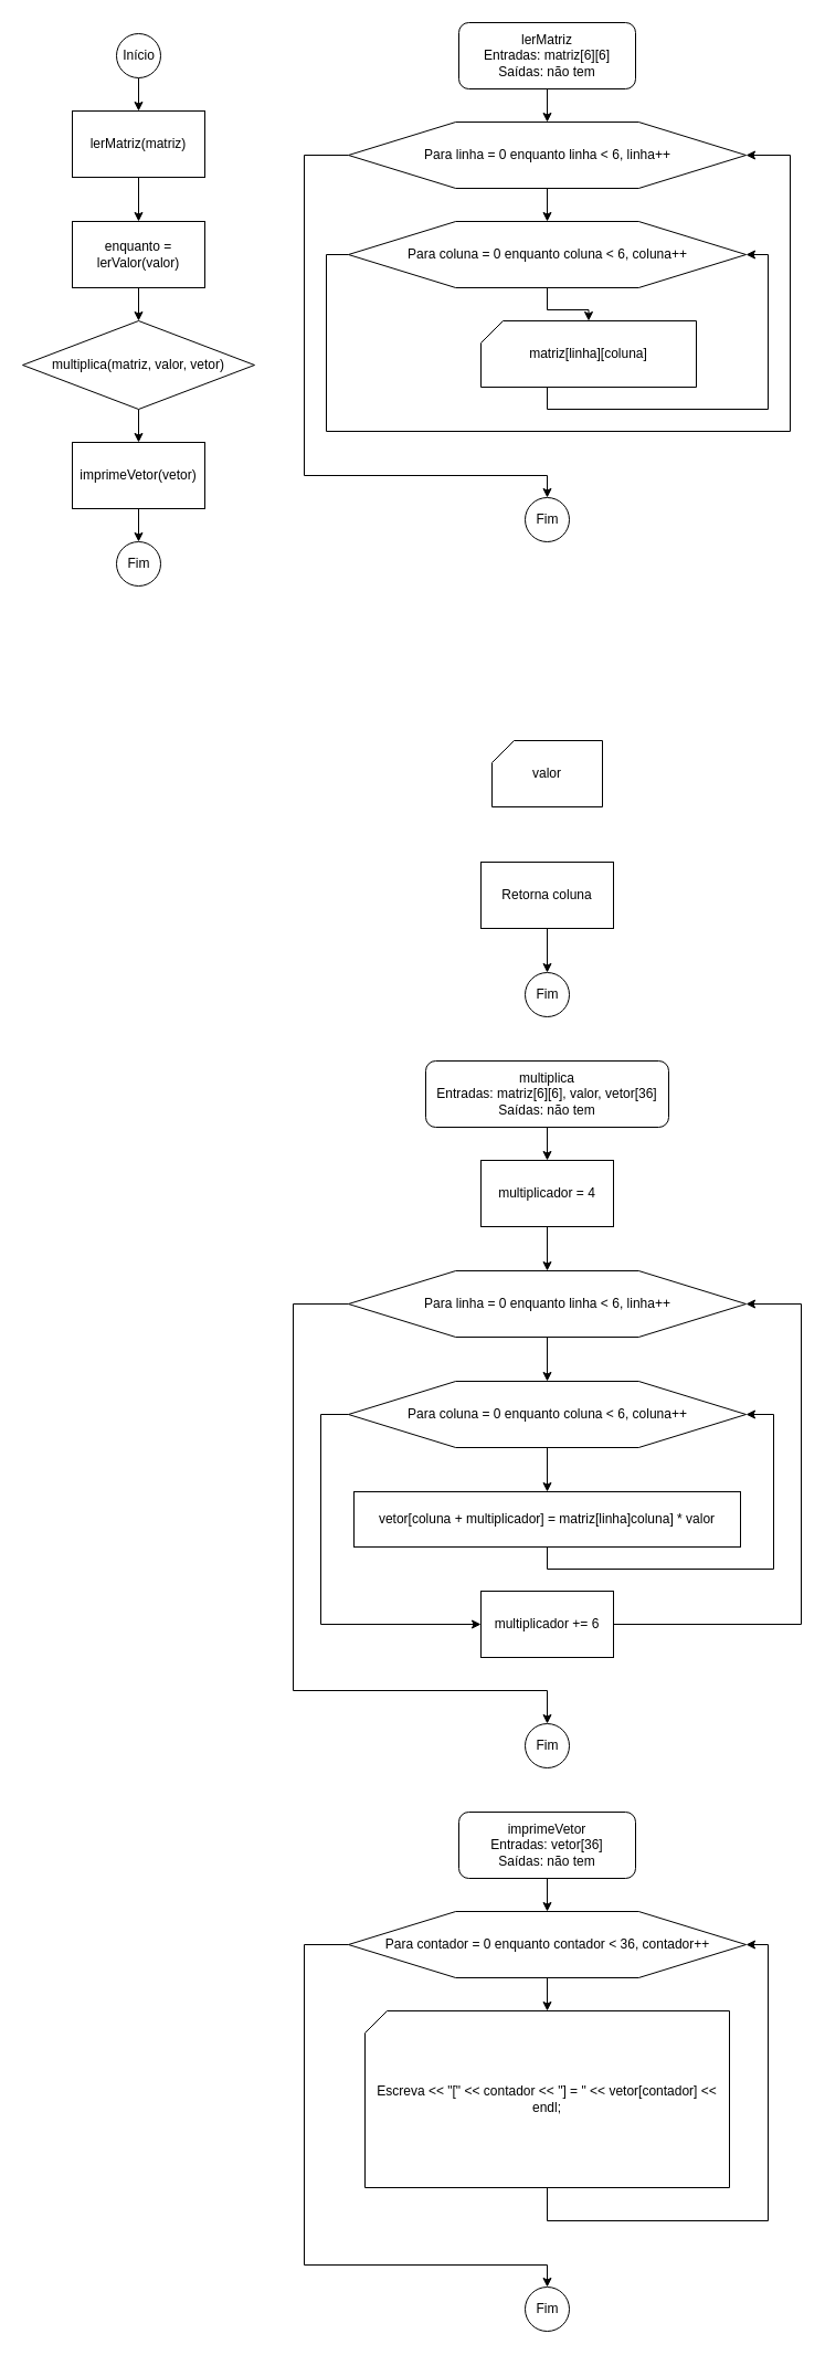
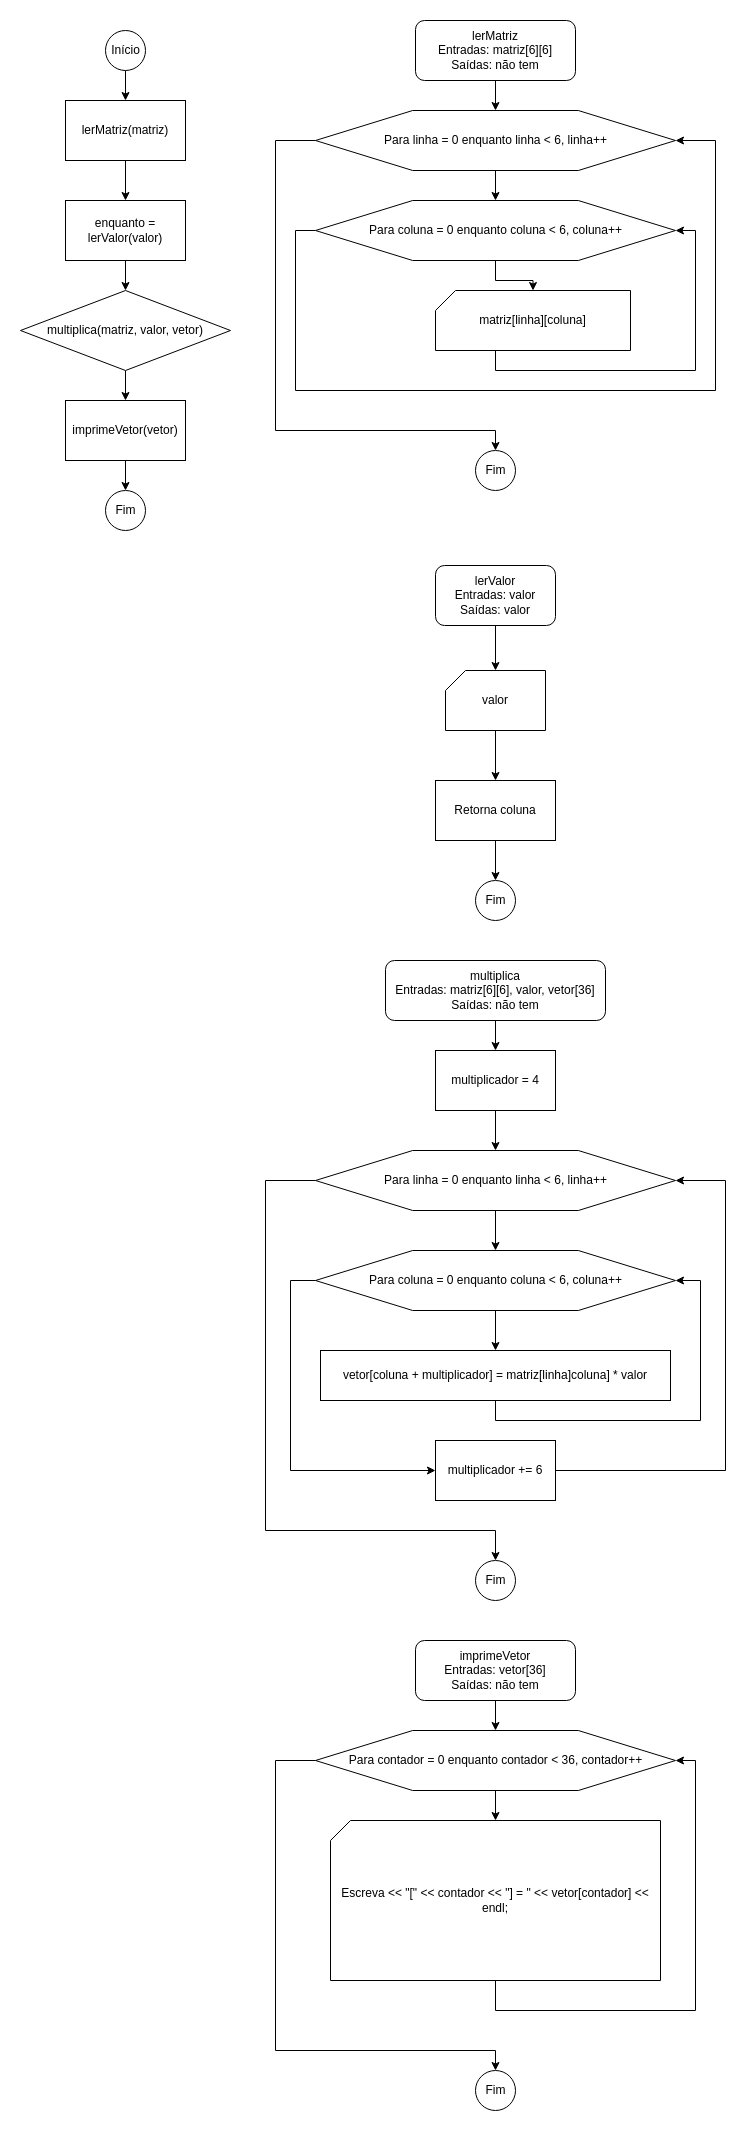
  <mxCell id="0" />
  <mxCell id="1" parent="0" />
  <mxCell id="2" value="" style="edgeStyle=orthogonalEdgeStyle;rounded=0;orthogonalLoop=1;jettySize=auto;html=1;" edge="1" parent="1" source="3" target="5"><mxGeometry relative="1" as="geometry" /></mxCell>
  <mxCell id="3" value="Início" style="verticalLabelPosition=middle;verticalAlign=middle;html=1;shape=mxgraph.flowchart.on-page_reference;labelPosition=center;align=center;" parent="1" vertex="1"><mxGeometry x="105" y="30" width="40" height="40" as="geometry" /></mxCell>
  <mxCell id="4" value="" style="edgeStyle=orthogonalEdgeStyle;rounded=0;orthogonalLoop=1;jettySize=auto;html=1;" edge="1" parent="1" source="5" target="7"><mxGeometry relative="1" as="geometry" /></mxCell>
  <mxCell id="5" value="lerMatriz(matriz)" style="rounded=0;whiteSpace=wrap;html=1;" vertex="1" parent="1"><mxGeometry x="65" y="100" width="120" height="60" as="geometry" /></mxCell>
  <mxCell id="6" value="" style="edgeStyle=orthogonalEdgeStyle;rounded=0;orthogonalLoop=1;jettySize=auto;html=1;" edge="1" parent="1" source="7" target="9"><mxGeometry relative="1" as="geometry" /></mxCell>
  <mxCell id="7" value="enquanto = lerValor(valor)" style="rounded=0;whiteSpace=wrap;html=1;" vertex="1" parent="1"><mxGeometry x="65" y="200" width="120" height="60" as="geometry" /></mxCell>
  <mxCell id="8" value="" style="edgeStyle=orthogonalEdgeStyle;rounded=0;orthogonalLoop=1;jettySize=auto;html=1;" edge="1" parent="1" source="9" target="11"><mxGeometry relative="1" as="geometry" /></mxCell>
  <mxCell id="9" value="multiplica(matriz, valor, vetor)" style="rhombus;whiteSpace=wrap;html=1;" vertex="1" parent="1"><mxGeometry x="20" y="290" width="210" height="80" as="geometry" /></mxCell>
  <mxCell id="10" value="" style="edgeStyle=orthogonalEdgeStyle;rounded=0;orthogonalLoop=1;jettySize=auto;html=1;" edge="1" parent="1" source="11" target="12"><mxGeometry relative="1" as="geometry" /></mxCell>
  <mxCell id="11" value="imprimeVetor(vetor)" style="rounded=0;whiteSpace=wrap;html=1;" vertex="1" parent="1"><mxGeometry x="65" y="400" width="120" height="60" as="geometry" /></mxCell>
  <mxCell id="12" value="Fim" style="verticalLabelPosition=middle;verticalAlign=middle;html=1;shape=mxgraph.flowchart.on-page_reference;labelPosition=center;align=center;" vertex="1" parent="1"><mxGeometry x="105" y="490" width="40" height="40" as="geometry" /></mxCell>
  <mxCell id="13" value="" style="edgeStyle=orthogonalEdgeStyle;rounded=0;orthogonalLoop=1;jettySize=auto;html=1;" edge="1" parent="1" source="14" target="17"><mxGeometry relative="1" as="geometry" /></mxCell>
  <mxCell id="14" value="lerMatriz&lt;br&gt;Entradas: matriz[6][6]&lt;br&gt;Saídas: não tem" style="rounded=1;whiteSpace=wrap;html=1;" vertex="1" parent="1"><mxGeometry x="415" y="20" width="160" height="60" as="geometry" /></mxCell>
  <mxCell id="15" value="" style="edgeStyle=orthogonalEdgeStyle;rounded=0;orthogonalLoop=1;jettySize=auto;html=1;" edge="1" parent="1" source="17" target="20"><mxGeometry relative="1" as="geometry" /></mxCell>
  <mxCell id="16" style="edgeStyle=orthogonalEdgeStyle;rounded=0;orthogonalLoop=1;jettySize=auto;html=1;" edge="1" parent="1" source="17" target="23"><mxGeometry relative="1" as="geometry"><Array as="points"><mxPoint x="275" y="140" /><mxPoint x="275" y="430" /><mxPoint x="495" y="430" /></Array></mxGeometry></mxCell>
  <mxCell id="17" value="Para linha = 0 enquanto linha &amp;lt; 6, linha++" style="verticalLabelPosition=middle;verticalAlign=middle;html=1;shape=hexagon;perimeter=hexagonPerimeter2;arcSize=6;size=0.27;labelPosition=center;align=center;" vertex="1" parent="1"><mxGeometry x="315" y="110" width="360" height="60" as="geometry" /></mxCell>
  <mxCell id="18" value="" style="edgeStyle=orthogonalEdgeStyle;rounded=0;orthogonalLoop=1;jettySize=auto;html=1;" edge="1" parent="1" source="20" target="22"><mxGeometry relative="1" as="geometry" /></mxCell>
  <mxCell id="19" style="edgeStyle=orthogonalEdgeStyle;rounded=0;orthogonalLoop=1;jettySize=auto;html=1;entryX=1;entryY=0.5;entryDx=0;entryDy=0;" edge="1" parent="1" source="20" target="17"><mxGeometry relative="1" as="geometry"><Array as="points"><mxPoint x="295" y="230" /><mxPoint x="295" y="390" /><mxPoint x="715" y="390" /><mxPoint x="715" y="140" /></Array></mxGeometry></mxCell>
  <mxCell id="20" value="Para coluna = 0 enquanto coluna &amp;lt; 6, coluna++" style="verticalLabelPosition=middle;verticalAlign=middle;html=1;shape=hexagon;perimeter=hexagonPerimeter2;arcSize=6;size=0.27;labelPosition=center;align=center;" vertex="1" parent="1"><mxGeometry x="315" y="200" width="360" height="60" as="geometry" /></mxCell>
  <mxCell id="21" style="edgeStyle=orthogonalEdgeStyle;rounded=0;orthogonalLoop=1;jettySize=auto;html=1;entryX=1;entryY=0.5;entryDx=0;entryDy=0;" edge="1" parent="1" source="22" target="20"><mxGeometry relative="1" as="geometry"><Array as="points"><mxPoint x="495" y="370" /><mxPoint x="695" y="370" /><mxPoint x="695" y="230" /></Array></mxGeometry></mxCell>
  <mxCell id="22" value="matriz[linha][coluna]" style="verticalLabelPosition=middle;verticalAlign=middle;html=1;shape=card;whiteSpace=wrap;size=20;arcSize=12;labelPosition=center;align=center;" vertex="1" parent="1"><mxGeometry x="435" y="290" width="195" height="60" as="geometry" /></mxCell>
  <mxCell id="23" value="Fim" style="verticalLabelPosition=middle;verticalAlign=middle;html=1;shape=mxgraph.flowchart.on-page_reference;labelPosition=center;align=center;" vertex="1" parent="1"><mxGeometry x="475" y="450" width="40" height="40" as="geometry" /></mxCell>
+ <mxCell id="24" value="" style="edgeStyle=orthogonalEdgeStyle;rounded=0;orthogonalLoop=1;jettySize=auto;html=1;" edge="1" parent="1" source="25" target="27"><mxGeometry relative="1" as="geometry" /></mxCell>
+ <mxCell id="25" value="lerValor&lt;br&gt;Entradas: valor&lt;br&gt;Saídas: valor" style="rounded=1;whiteSpace=wrap;html=1;" vertex="1" parent="1"><mxGeometry x="435" y="565" width="120" height="60" as="geometry" /></mxCell>
+ <mxCell id="26" value="" style="edgeStyle=orthogonalEdgeStyle;rounded=0;orthogonalLoop=1;jettySize=auto;html=1;" edge="1" parent="1" source="27" target="29"><mxGeometry relative="1" as="geometry" /></mxCell>
  <mxCell id="27" value="valor" style="verticalLabelPosition=middle;verticalAlign=middle;html=1;shape=card;whiteSpace=wrap;size=20;arcSize=12;labelPosition=center;align=center;" vertex="1" parent="1"><mxGeometry x="445" y="670" width="100" height="60" as="geometry" /></mxCell>
  <mxCell id="28" value="" style="edgeStyle=orthogonalEdgeStyle;rounded=0;orthogonalLoop=1;jettySize=auto;html=1;" edge="1" parent="1" source="29" target="30"><mxGeometry relative="1" as="geometry" /></mxCell>
  <mxCell id="29" value="Retorna coluna" style="rounded=0;whiteSpace=wrap;html=1;" vertex="1" parent="1"><mxGeometry x="435" y="780" width="120" height="60" as="geometry" /></mxCell>
  <mxCell id="30" value="Fim" style="verticalLabelPosition=middle;verticalAlign=middle;html=1;shape=mxgraph.flowchart.on-page_reference;labelPosition=center;align=center;" vertex="1" parent="1"><mxGeometry x="475" y="880" width="40" height="40" as="geometry" /></mxCell>
  <mxCell id="31" value="" style="edgeStyle=orthogonalEdgeStyle;rounded=0;orthogonalLoop=1;jettySize=auto;html=1;" edge="1" parent="1" source="32" target="44"><mxGeometry relative="1" as="geometry" /></mxCell>
  <mxCell id="32" value="multiplica&lt;br&gt;Entradas: matriz[6][6], valor, vetor[36]&lt;br&gt;Saídas: não tem" style="rounded=1;whiteSpace=wrap;html=1;" vertex="1" parent="1"><mxGeometry x="385" y="960" width="220" height="60" as="geometry" /></mxCell>
  <mxCell id="33" value="" style="edgeStyle=orthogonalEdgeStyle;rounded=0;orthogonalLoop=1;jettySize=auto;html=1;" edge="1" parent="1" source="35" target="38"><mxGeometry relative="1" as="geometry" /></mxCell>
  <mxCell id="34" style="edgeStyle=orthogonalEdgeStyle;rounded=0;orthogonalLoop=1;jettySize=auto;html=1;entryX=0.5;entryY=0;entryDx=0;entryDy=0;entryPerimeter=0;" edge="1" parent="1" source="35" target="45"><mxGeometry relative="1" as="geometry"><Array as="points"><mxPoint x="265" y="1180" /><mxPoint x="265" y="1530" /><mxPoint x="495" y="1530" /></Array></mxGeometry></mxCell>
  <mxCell id="35" value="Para linha = 0 enquanto linha &amp;lt; 6, linha++" style="verticalLabelPosition=middle;verticalAlign=middle;html=1;shape=hexagon;perimeter=hexagonPerimeter2;arcSize=6;size=0.27;labelPosition=center;align=center;" vertex="1" parent="1"><mxGeometry x="315" y="1150" width="360" height="60" as="geometry" /></mxCell>
  <mxCell id="36" value="" style="edgeStyle=orthogonalEdgeStyle;rounded=0;orthogonalLoop=1;jettySize=auto;html=1;" edge="1" parent="1" source="38" target="40"><mxGeometry relative="1" as="geometry" /></mxCell>
  <mxCell id="37" style="edgeStyle=orthogonalEdgeStyle;rounded=0;orthogonalLoop=1;jettySize=auto;html=1;" edge="1" parent="1" source="38" target="42"><mxGeometry relative="1" as="geometry"><Array as="points"><mxPoint x="290" y="1280" /><mxPoint x="290" y="1470" /></Array></mxGeometry></mxCell>
  <mxCell id="38" value="Para coluna = 0 enquanto coluna &amp;lt; 6, coluna++" style="verticalLabelPosition=middle;verticalAlign=middle;html=1;shape=hexagon;perimeter=hexagonPerimeter2;arcSize=6;size=0.27;labelPosition=center;align=center;" vertex="1" parent="1"><mxGeometry x="315" y="1250" width="360" height="60" as="geometry" /></mxCell>
  <mxCell id="39" style="edgeStyle=orthogonalEdgeStyle;rounded=0;orthogonalLoop=1;jettySize=auto;html=1;entryX=1;entryY=0.5;entryDx=0;entryDy=0;" edge="1" parent="1" source="40" target="38"><mxGeometry relative="1" as="geometry"><mxPoint x="495" y="1410" as="sourcePoint" /><Array as="points"><mxPoint x="495" y="1420" /><mxPoint x="700" y="1420" /><mxPoint x="700" y="1280" /></Array></mxGeometry></mxCell>
  <mxCell id="40" value="vetor[coluna + multiplicador] = matriz[linha]coluna] * valor" style="rounded=0;whiteSpace=wrap;html=1;" vertex="1" parent="1"><mxGeometry x="320" y="1350" width="350" height="50" as="geometry" /></mxCell>
  <mxCell id="41" style="edgeStyle=orthogonalEdgeStyle;rounded=0;orthogonalLoop=1;jettySize=auto;html=1;entryX=1;entryY=0.5;entryDx=0;entryDy=0;" edge="1" parent="1" source="42" target="35"><mxGeometry relative="1" as="geometry"><Array as="points"><mxPoint x="725" y="1470" /><mxPoint x="725" y="1180" /></Array></mxGeometry></mxCell>
  <mxCell id="42" value="multiplicador += 6" style="rounded=0;whiteSpace=wrap;html=1;" vertex="1" parent="1"><mxGeometry x="435" y="1440" width="120" height="60" as="geometry" /></mxCell>
  <mxCell id="43" value="" style="edgeStyle=orthogonalEdgeStyle;rounded=0;orthogonalLoop=1;jettySize=auto;html=1;" edge="1" parent="1" source="44" target="35"><mxGeometry relative="1" as="geometry" /></mxCell>
  <mxCell id="44" value="multiplicador = 4" style="rounded=0;whiteSpace=wrap;html=1;" vertex="1" parent="1"><mxGeometry x="435" y="1050" width="120" height="60" as="geometry" /></mxCell>
  <mxCell id="45" value="Fim" style="verticalLabelPosition=middle;verticalAlign=middle;html=1;shape=mxgraph.flowchart.on-page_reference;labelPosition=center;align=center;" vertex="1" parent="1"><mxGeometry x="475" y="1560" width="40" height="40" as="geometry" /></mxCell>
  <mxCell id="46" value="" style="edgeStyle=orthogonalEdgeStyle;rounded=0;orthogonalLoop=1;jettySize=auto;html=1;" edge="1" parent="1" source="47" target="50"><mxGeometry relative="1" as="geometry" /></mxCell>
  <mxCell id="47" value="imprimeVetor&lt;br&gt;Entradas: vetor[36]&lt;br&gt;Saídas: não tem" style="rounded=1;whiteSpace=wrap;html=1;" vertex="1" parent="1"><mxGeometry x="415" y="1640" width="160" height="60" as="geometry" /></mxCell>
  <mxCell id="48" style="edgeStyle=orthogonalEdgeStyle;rounded=0;orthogonalLoop=1;jettySize=auto;html=1;" edge="1" parent="1" source="50" target="53"><mxGeometry relative="1" as="geometry"><Array as="points"><mxPoint x="275" y="1760" /><mxPoint x="275" y="2050" /><mxPoint x="495" y="2050" /></Array></mxGeometry></mxCell>
  <mxCell id="49" value="" style="edgeStyle=orthogonalEdgeStyle;rounded=0;orthogonalLoop=1;jettySize=auto;html=1;" edge="1" parent="1" source="50" target="52"><mxGeometry relative="1" as="geometry" /></mxCell>
  <mxCell id="50" value="Para contador = 0 enquanto contador &amp;lt; 36, contador++" style="verticalLabelPosition=middle;verticalAlign=middle;html=1;shape=hexagon;perimeter=hexagonPerimeter2;arcSize=6;size=0.27;labelPosition=center;align=center;" vertex="1" parent="1"><mxGeometry x="315" y="1730" width="360" height="60" as="geometry" /></mxCell>
  <mxCell id="51" style="edgeStyle=orthogonalEdgeStyle;rounded=0;orthogonalLoop=1;jettySize=auto;html=1;entryX=1;entryY=0.5;entryDx=0;entryDy=0;" edge="1" parent="1" source="52" target="50"><mxGeometry relative="1" as="geometry"><Array as="points"><mxPoint x="495" y="2010" /><mxPoint x="695" y="2010" /><mxPoint x="695" y="1760" /></Array></mxGeometry></mxCell>
  <mxCell id="52" value="Escreva &amp;lt;&amp;lt; &quot;[&quot; &amp;lt;&amp;lt; contador &amp;lt;&amp;lt; &quot;] = &quot; &amp;lt;&amp;lt; vetor[contador] &amp;lt;&amp;lt; endl;" style="verticalLabelPosition=middle;verticalAlign=middle;html=1;shape=card;whiteSpace=wrap;size=20;arcSize=12;labelPosition=center;align=center;" vertex="1" parent="1"><mxGeometry x="330" y="1820" width="330" height="160" as="geometry" /></mxCell>
  <mxCell id="53" value="Fim" style="verticalLabelPosition=middle;verticalAlign=middle;html=1;shape=mxgraph.flowchart.on-page_reference;labelPosition=center;align=center;" vertex="1" parent="1"><mxGeometry x="475" y="2070" width="40" height="40" as="geometry" /></mxCell>
